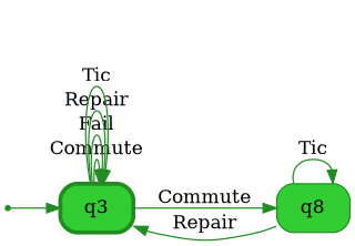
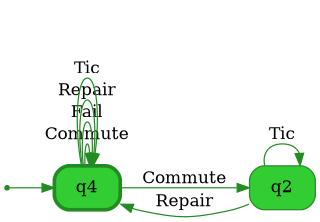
  digraph {
    rankdir=LR
    node [color=forestgreen shape=box fillcolor=limegreen style="rounded, filled"]
    edge [color=forestgreen]
    __invisible__ [shape=point fillcolor="" style=""]
-   n2 [label=q3 penwidth=3]
-   n3 [label=q8]
+   n2 [label=q4 penwidth=3]
+   n3 [label=q2]
    __invisible__ -> n2
    n2 -> n2 [label=Commute]
    n2 -> n2 [label=Fail]
    n2 -> n2 [label=Repair]
    n2 -> n2 [label=Tic]
    n2 -> n3 [label=Commute]
    n3 -> n2 [label=Repair]
    n3 -> n3 [label=Tic]
  }
